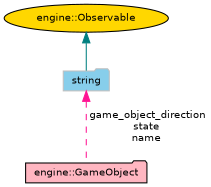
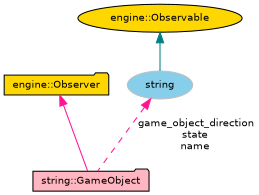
  digraph {
    node [color=black fillcolor=gold fontname=Helvetica fontsize=10 shape=folder style=filled]
    edge [color=deeppink dir=back fontname=Helvetica fontsize=10 labelfontname=Helvetica labelfontsize=10 style=solid]
-   n1 [fillcolor=lightpink fontcolor=black height=0.2 label="engine::GameObject" width=0.4]
+   n1 [fillcolor=lightpink fontcolor=black height=0.2 label="string::GameObject" width=0.4]
+   n2 [height=0.2 label="engine::Observer" width=0.4]
    n3 [height=0.2 label="engine::Observable" shape=ellipse width=0.4]
-   n4 [color=grey75 fillcolor=skyblue height=0.2 label=string width=0.4]
+   n4 [color=grey75 fillcolor=skyblue height=0.2 label=string shape=ellipse width=0.4]
+   n2 -> n1
    n3 -> n4 [color=teal]
    n4 -> n1 [label=" game_object_direction\nstate\nname" style=dashed]
  }
